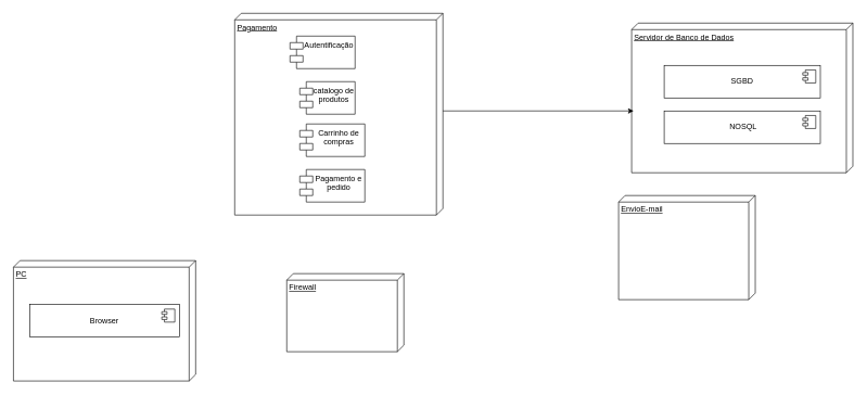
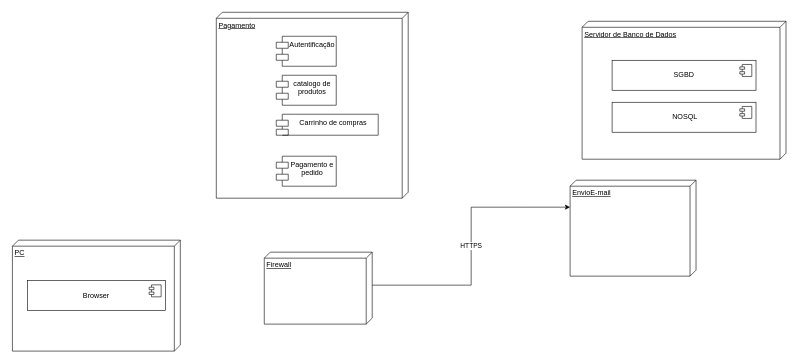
  <mxCell id="0" />
  <mxCell id="1" parent="0" />
  <mxCell id="2" value="Servidor de Banco de Dados" style="verticalAlign=top;align=left;spacingTop=8;spacingLeft=2;spacingRight=12;shape=cube;size=10;direction=south;fontStyle=4;html=1;whiteSpace=wrap;" vertex="1" parent="1"><mxGeometry x="970" y="35" width="340" height="230" as="geometry" /></mxCell>
  <mxCell id="3" value="Pagamento" style="verticalAlign=top;align=left;spacingTop=8;spacingLeft=2;spacingRight=12;shape=cube;size=10;direction=south;fontStyle=4;html=1;whiteSpace=wrap;" vertex="1" parent="1"><mxGeometry x="360" y="20" width="320" height="310" as="geometry" /></mxCell>
  <mxCell id="4" value="SGBD" style="html=1;dropTarget=0;whiteSpace=wrap;" vertex="1" parent="1"><mxGeometry x="1020" y="100" width="240" height="50" as="geometry" /></mxCell>
  <mxCell id="5" value="" style="shape=module;jettyWidth=8;jettyHeight=4;" vertex="1" parent="4"><mxGeometry x="1" width="20" height="20" relative="1" as="geometry"><mxPoint x="-27" y="7" as="offset" /></mxGeometry></mxCell>
  <mxCell id="6" value="&amp;nbsp;NOSQL" style="html=1;dropTarget=0;whiteSpace=wrap;" vertex="1" parent="1"><mxGeometry x="1020" y="170" width="240" height="50" as="geometry" /></mxCell>
  <mxCell id="7" value="" style="shape=module;jettyWidth=8;jettyHeight=4;" vertex="1" parent="6"><mxGeometry x="1" width="20" height="20" relative="1" as="geometry"><mxPoint x="-27" y="7" as="offset" /></mxGeometry></mxCell>
- <mxCell id="8" value="Autentificação" style="shape=module;align=left;spacingLeft=20;align=center;verticalAlign=top;whiteSpace=wrap;html=1;" vertex="1" parent="1"><mxGeometry x="445" y="55" width="100" height="50" as="geometry" /></mxCell>
- <mxCell id="9" value="catalogo de produtos" style="shape=module;align=left;spacingLeft=20;align=center;verticalAlign=top;whiteSpace=wrap;html=1;" vertex="1" parent="1"><mxGeometry x="460" y="125" width="85" height="50" as="geometry" /></mxCell>
- <mxCell id="10" value="Carrinho de compras" style="shape=module;align=left;spacingLeft=20;align=center;verticalAlign=top;whiteSpace=wrap;html=1;" vertex="1" parent="1"><mxGeometry x="460" y="190" width="100" height="50" as="geometry" /></mxCell>
+ <mxCell id="8" value="Autentificação" style="shape=module;align=left;spacingLeft=20;align=center;verticalAlign=top;whiteSpace=wrap;html=1;" vertex="1" parent="1"><mxGeometry x="460" y="60" width="100" height="50" as="geometry" /></mxCell>
+ <mxCell id="9" value="catalogo de produtos" style="shape=module;align=left;spacingLeft=20;align=center;verticalAlign=top;whiteSpace=wrap;html=1;" vertex="1" parent="1"><mxGeometry x="460" y="125" width="100" height="50" as="geometry" /></mxCell>
+ <mxCell id="10" value="Carrinho de compras" style="shape=module;align=left;spacingLeft=20;align=center;verticalAlign=top;whiteSpace=wrap;html=1;" vertex="1" parent="1"><mxGeometry x="460" y="190" width="170" height="35" as="geometry" /></mxCell>
  <mxCell id="11" value="Pagamento e pedido" style="shape=module;align=left;spacingLeft=20;align=center;verticalAlign=top;whiteSpace=wrap;html=1;" vertex="1" parent="1"><mxGeometry x="460" y="260" width="100" height="50" as="geometry" /></mxCell>
  <mxCell id="12" value="EnvioE-mail" style="verticalAlign=top;align=left;spacingTop=8;spacingLeft=2;spacingRight=12;shape=cube;size=10;direction=south;fontStyle=4;html=1;whiteSpace=wrap;" vertex="1" parent="1"><mxGeometry x="950" y="300" width="210" height="160" as="geometry" /></mxCell>
  <mxCell id="13" value="PC" style="verticalAlign=top;align=left;spacingTop=8;spacingLeft=2;spacingRight=12;shape=cube;size=10;direction=south;fontStyle=4;html=1;whiteSpace=wrap;" vertex="1" parent="1"><mxGeometry x="20" y="400" width="280" height="185" as="geometry" /></mxCell>
  <mxCell id="14" value="Browser" style="html=1;dropTarget=0;whiteSpace=wrap;" vertex="1" parent="1"><mxGeometry x="45" y="467.5" width="230" height="50" as="geometry" /></mxCell>
  <mxCell id="15" value="" style="shape=module;jettyWidth=8;jettyHeight=4;" vertex="1" parent="14"><mxGeometry x="1" width="20" height="20" relative="1" as="geometry"><mxPoint x="-27" y="7" as="offset" /></mxGeometry></mxCell>
  <mxCell id="16" value="Firewall" style="verticalAlign=top;align=left;spacingTop=8;spacingLeft=2;spacingRight=12;shape=cube;size=10;direction=south;fontStyle=4;html=1;whiteSpace=wrap;" vertex="1" parent="1"><mxGeometry x="440" y="420" width="180" height="120" as="geometry" /></mxCell>
- <mxCell id="18" style="edgeStyle=orthogonalEdgeStyle;rounded=0;orthogonalLoop=1;jettySize=auto;html=1;exitX=0;exitY=0;exitDx=150;exitDy=0;exitPerimeter=0;entryX=0.587;entryY=0.991;entryDx=0;entryDy=0;entryPerimeter=0;" edge="1" parent="1" source="3" target="2"><mxGeometry relative="1" as="geometry" /></mxCell>
+ <mxCell id="17" value="HTTPS" style="edgeStyle=orthogonalEdgeStyle;rounded=0;orthogonalLoop=1;jettySize=auto;html=1;exitX=0;exitY=0;exitDx=55;exitDy=0;exitPerimeter=0;entryX=0.281;entryY=1;entryDx=0;entryDy=0;entryPerimeter=0;" edge="1" parent="1" source="16" target="12"><mxGeometry relative="1" as="geometry" /></mxCell>
